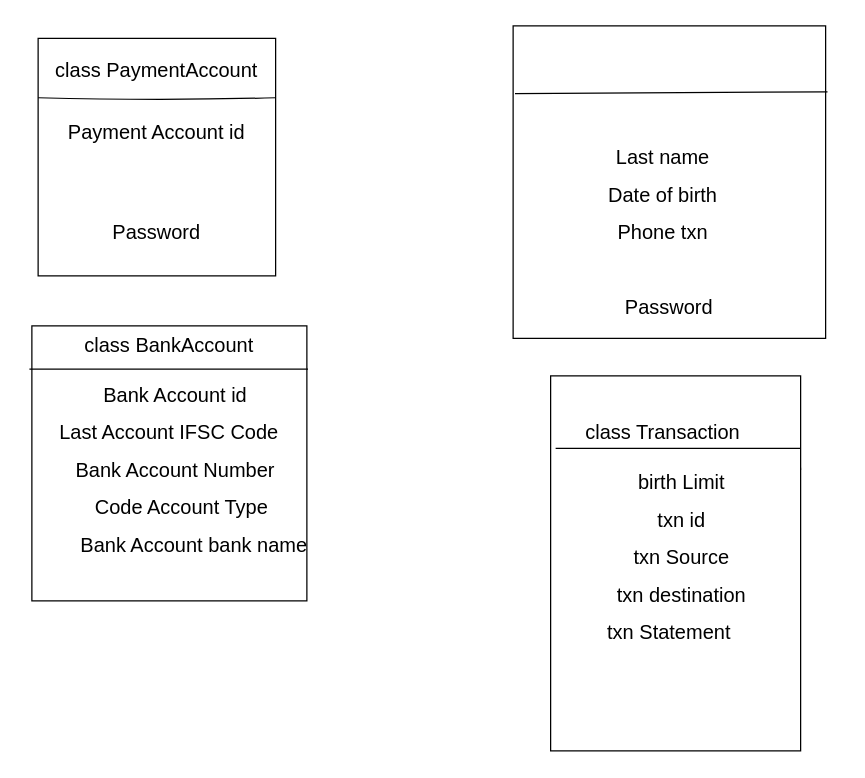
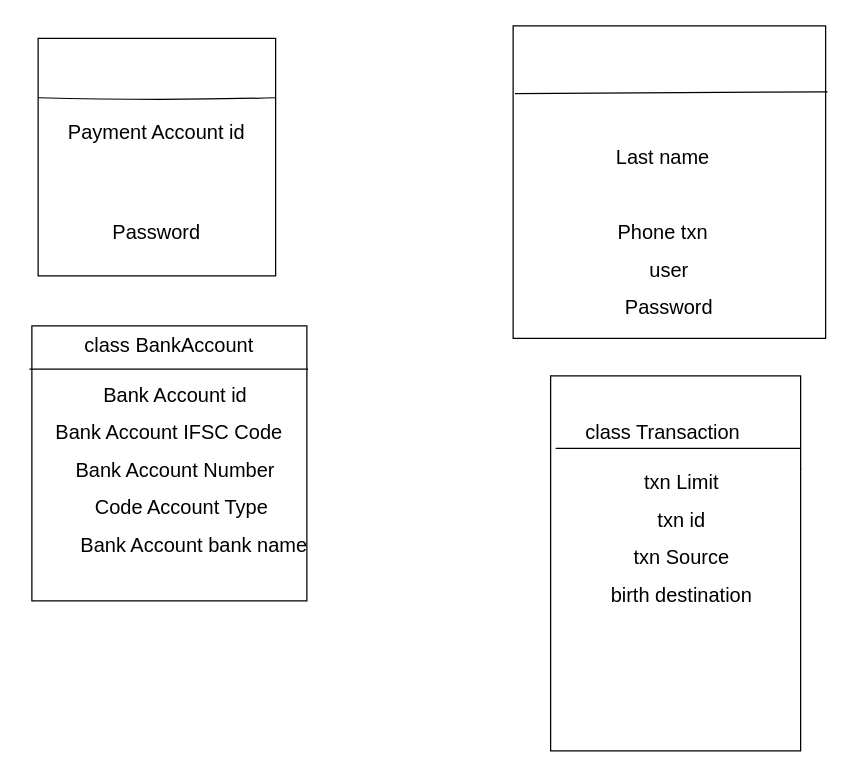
  <mxCell id="0" />
  <mxCell id="1" parent="0" />
  <mxCell id="2" value="" style="whiteSpace=wrap;html=1;aspect=fixed;fontSize=16;" vertex="1" parent="1"><mxGeometry x="25" y="260" width="220" height="220" as="geometry" /></mxCell>
  <mxCell id="3" value="" style="endArrow=none;html=1;rounded=0;fontSize=12;startSize=8;endSize=8;curved=1;entryX=1.004;entryY=0.157;entryDx=0;entryDy=0;entryPerimeter=0;exitX=-0.009;exitY=0.157;exitDx=0;exitDy=0;exitPerimeter=0;" edge="1" parent="1" source="2" target="2"><mxGeometry width="50" height="50" relative="1" as="geometry"><mxPoint x="30" y="290" as="sourcePoint" /><mxPoint x="330" y="180" as="targetPoint" /></mxGeometry></mxCell>
  <mxCell id="4" value="class BankAccount" style="text;html=1;strokeColor=none;fillColor=none;align=center;verticalAlign=middle;whiteSpace=wrap;rounded=0;fontSize=16;" vertex="1" parent="1"><mxGeometry x="30" y="260" width="210" height="30" as="geometry" /></mxCell>
  <mxCell id="5" value="Bank Account id" style="text;html=1;strokeColor=none;fillColor=none;align=center;verticalAlign=middle;whiteSpace=wrap;rounded=0;fontSize=16;" vertex="1" parent="1"><mxGeometry x="30" y="300" width="220" height="30" as="geometry" /></mxCell>
- <mxCell id="6" value="Last Account IFSC Code" style="text;html=1;strokeColor=none;fillColor=none;align=center;verticalAlign=middle;whiteSpace=wrap;rounded=0;fontSize=16;" vertex="1" parent="1"><mxGeometry x="20" y="320" width="230" height="50" as="geometry" /></mxCell>
+ <mxCell id="6" value="Bank Account IFSC Code" style="text;html=1;strokeColor=none;fillColor=none;align=center;verticalAlign=middle;whiteSpace=wrap;rounded=0;fontSize=16;" vertex="1" parent="1"><mxGeometry x="20" y="320" width="230" height="50" as="geometry" /></mxCell>
  <mxCell id="7" value="Bank Account Number" style="text;html=1;strokeColor=none;fillColor=none;align=center;verticalAlign=middle;whiteSpace=wrap;rounded=0;fontSize=16;" vertex="1" parent="1"><mxGeometry x="30" y="360" width="220" height="30" as="geometry" /></mxCell>
  <mxCell id="8" value="Code Account Type" style="text;html=1;strokeColor=none;fillColor=none;align=center;verticalAlign=middle;whiteSpace=wrap;rounded=0;fontSize=16;" vertex="1" parent="1"><mxGeometry x="30" y="390" width="230" height="30" as="geometry" /></mxCell>
  <mxCell id="9" value="Bank Account bank name" style="text;html=1;strokeColor=none;fillColor=none;align=center;verticalAlign=middle;whiteSpace=wrap;rounded=0;fontSize=16;" vertex="1" parent="1"><mxGeometry x="30" y="420" width="250" height="30" as="geometry" /></mxCell>
  <mxCell id="10" value="" style="whiteSpace=wrap;html=1;aspect=fixed;fontSize=16;" vertex="1" parent="1"><mxGeometry x="410" y="20" width="250" height="250" as="geometry" /></mxCell>
  <mxCell id="11" value="" style="endArrow=none;html=1;rounded=0;fontSize=12;startSize=8;endSize=8;curved=1;entryX=1.006;entryY=0.211;entryDx=0;entryDy=0;entryPerimeter=0;exitX=0.006;exitY=0.217;exitDx=0;exitDy=0;exitPerimeter=0;" edge="1" parent="1" source="10" target="10"><mxGeometry width="50" height="50" relative="1" as="geometry"><mxPoint x="460" y="80" as="sourcePoint" /><mxPoint x="640" y="80" as="targetPoint" /></mxGeometry></mxCell>
  <mxCell id="12" value="" style="whiteSpace=wrap;html=1;aspect=fixed;fontSize=16;" vertex="1" parent="1"><mxGeometry x="30" y="30" width="190" height="190" as="geometry" /></mxCell>
  <mxCell id="13" value="" style="endArrow=none;html=1;rounded=0;fontSize=12;startSize=8;endSize=8;curved=1;entryX=0;entryY=0.25;entryDx=0;entryDy=0;exitX=1;exitY=0.25;exitDx=0;exitDy=0;" edge="1" parent="1" source="12" target="12"><mxGeometry width="50" height="50" relative="1" as="geometry"><mxPoint x="300" y="130" as="sourcePoint" /><mxPoint x="330" y="180" as="targetPoint" /><Array as="points"><mxPoint x="130" y="80" /></Array></mxGeometry></mxCell>
- <mxCell id="14" value="class PaymentAccount" style="text;html=1;strokeColor=none;fillColor=none;align=center;verticalAlign=middle;whiteSpace=wrap;rounded=0;fontSize=16;" vertex="1" parent="1"><mxGeometry x="30" y="40" width="190" height="30" as="geometry" /></mxCell>
  <mxCell id="15" value="Payment Account id" style="text;html=1;strokeColor=none;fillColor=none;align=center;verticalAlign=middle;whiteSpace=wrap;rounded=0;fontSize=16;" vertex="1" parent="1"><mxGeometry x="30" y="90" width="190" height="30" as="geometry" /></mxCell>
  <mxCell id="16" value="Password" style="text;html=1;strokeColor=none;fillColor=none;align=center;verticalAlign=middle;whiteSpace=wrap;rounded=0;fontSize=16;" vertex="1" parent="1"><mxGeometry x="30" y="170" width="190" height="30" as="geometry" /></mxCell>
  <mxCell id="17" value="Last name" style="text;html=1;strokeColor=none;fillColor=none;align=center;verticalAlign=middle;whiteSpace=wrap;rounded=0;fontSize=16;" vertex="1" parent="1"><mxGeometry x="440" y="110" width="180" height="30" as="geometry" /></mxCell>
- <mxCell id="18" value="Date of birth" style="text;html=1;strokeColor=none;fillColor=none;align=center;verticalAlign=middle;whiteSpace=wrap;rounded=0;fontSize=16;" vertex="1" parent="1"><mxGeometry x="440" y="140" width="180" height="30" as="geometry" /></mxCell>
  <mxCell id="19" value="Phone txn" style="text;html=1;strokeColor=none;fillColor=none;align=center;verticalAlign=middle;whiteSpace=wrap;rounded=0;fontSize=16;" vertex="1" parent="1"><mxGeometry x="440" y="170" width="180" height="30" as="geometry" /></mxCell>
+ <mxCell id="20" value="user" style="text;html=1;strokeColor=none;fillColor=none;align=center;verticalAlign=middle;whiteSpace=wrap;rounded=0;fontSize=16;" vertex="1" parent="1"><mxGeometry x="430" y="200" width="210" height="30" as="geometry" /></mxCell>
  <mxCell id="21" value="Password" style="text;html=1;strokeColor=none;fillColor=none;align=center;verticalAlign=middle;whiteSpace=wrap;rounded=0;fontSize=16;" vertex="1" parent="1"><mxGeometry x="410" y="230" width="250" height="30" as="geometry" /></mxCell>
  <mxCell id="22" style="edgeStyle=none;curved=1;rounded=0;orthogonalLoop=1;jettySize=auto;html=1;exitX=1;exitY=0.25;exitDx=0;exitDy=0;fontSize=12;startSize=8;endSize=8;" edge="1" parent="1" source="23"><mxGeometry relative="1" as="geometry"><mxPoint x="620" y="380" as="targetPoint" /><Array as="points"><mxPoint x="640" y="360" /></Array></mxGeometry></mxCell>
  <mxCell id="23" value="" style="rounded=0;whiteSpace=wrap;html=1;fontSize=16;" vertex="1" parent="1"><mxGeometry x="440" y="300" width="200" height="300" as="geometry" /></mxCell>
  <mxCell id="24" value="class Transaction" style="text;html=1;strokeColor=none;fillColor=none;align=center;verticalAlign=middle;whiteSpace=wrap;rounded=0;fontSize=16;" vertex="1" parent="1"><mxGeometry x="430" y="335" width="200" height="20" as="geometry" /></mxCell>
- <mxCell id="25" value="birth Limit" style="text;html=1;strokeColor=none;fillColor=none;align=center;verticalAlign=middle;whiteSpace=wrap;rounded=0;fontSize=16;" vertex="1" parent="1"><mxGeometry x="420" y="370" width="250" height="30" as="geometry" /></mxCell>
+ <mxCell id="25" value="txn Limit" style="text;html=1;strokeColor=none;fillColor=none;align=center;verticalAlign=middle;whiteSpace=wrap;rounded=0;fontSize=16;" vertex="1" parent="1"><mxGeometry x="420" y="370" width="250" height="30" as="geometry" /></mxCell>
  <mxCell id="26" value="txn id" style="text;html=1;strokeColor=none;fillColor=none;align=center;verticalAlign=middle;whiteSpace=wrap;rounded=0;fontSize=16;" vertex="1" parent="1"><mxGeometry x="440" y="400" width="210" height="30" as="geometry" /></mxCell>
  <mxCell id="27" value="txn Source" style="text;html=1;strokeColor=none;fillColor=none;align=center;verticalAlign=middle;whiteSpace=wrap;rounded=0;fontSize=16;" vertex="1" parent="1"><mxGeometry x="440" y="430" width="210" height="30" as="geometry" /></mxCell>
- <mxCell id="28" value="txn destination" style="text;html=1;strokeColor=none;fillColor=none;align=center;verticalAlign=middle;whiteSpace=wrap;rounded=0;fontSize=16;" vertex="1" parent="1"><mxGeometry x="435" y="460" width="220" height="30" as="geometry" /></mxCell>
- <mxCell id="29" value="txn Statement" style="text;html=1;strokeColor=none;fillColor=none;align=center;verticalAlign=middle;whiteSpace=wrap;rounded=0;fontSize=16;" vertex="1" parent="1"><mxGeometry x="440" y="490" width="190" height="30" as="geometry" /></mxCell>
+ <mxCell id="28" value="birth destination" style="text;html=1;strokeColor=none;fillColor=none;align=center;verticalAlign=middle;whiteSpace=wrap;rounded=0;fontSize=16;" vertex="1" parent="1"><mxGeometry x="435" y="460" width="220" height="30" as="geometry" /></mxCell>
  <mxCell id="30" value="" style="endArrow=none;html=1;rounded=0;fontSize=12;startSize=8;endSize=8;curved=1;exitX=0.07;exitY=1.15;exitDx=0;exitDy=0;exitPerimeter=0;" edge="1" parent="1" source="24"><mxGeometry width="50" height="50" relative="1" as="geometry"><mxPoint x="270" y="360" as="sourcePoint" /><mxPoint x="640" y="358" as="targetPoint" /></mxGeometry></mxCell>
